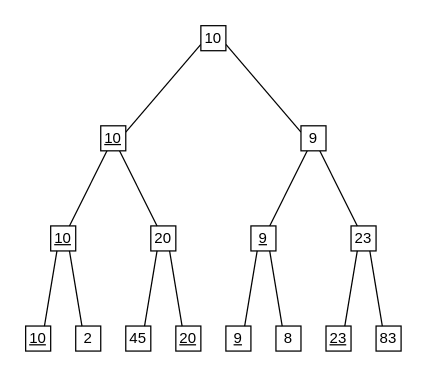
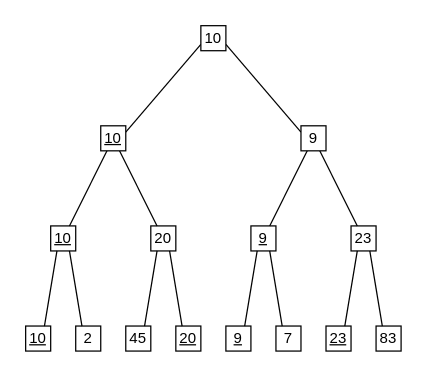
  <mxCell id="0" />
  <mxCell id="1" parent="0" />
  <mxCell id="2" value="" style="group" parent="1" vertex="1" connectable="0"><mxGeometry x="20" y="260" width="20" height="20" as="geometry" /></mxCell>
  <mxCell id="3" value="" style="whiteSpace=wrap;html=1;aspect=fixed;" parent="2" vertex="1"><mxGeometry width="20" height="20" as="geometry" /></mxCell>
  <mxCell id="4" value="&lt;u&gt;10&lt;/u&gt;" style="text;html=1;strokeColor=none;fillColor=none;align=center;verticalAlign=middle;whiteSpace=wrap;rounded=0;" parent="2" vertex="1"><mxGeometry width="20" height="20" as="geometry" /></mxCell>
  <mxCell id="5" value="" style="group" parent="1" vertex="1" connectable="0"><mxGeometry x="60" y="260" width="20" height="20" as="geometry" /></mxCell>
  <mxCell id="6" value="" style="whiteSpace=wrap;html=1;aspect=fixed;" parent="5" vertex="1"><mxGeometry width="20" height="20" as="geometry" /></mxCell>
  <mxCell id="7" value="2" style="text;html=1;strokeColor=none;fillColor=none;align=center;verticalAlign=middle;whiteSpace=wrap;rounded=0;" parent="5" vertex="1"><mxGeometry width="20" height="20" as="geometry" /></mxCell>
  <mxCell id="8" value="" style="group" parent="1" vertex="1" connectable="0"><mxGeometry x="100" y="260" width="20" height="20" as="geometry" /></mxCell>
  <mxCell id="9" value="" style="whiteSpace=wrap;html=1;aspect=fixed;" parent="8" vertex="1"><mxGeometry width="20" height="20" as="geometry" /></mxCell>
  <mxCell id="10" value="45" style="text;html=1;strokeColor=none;fillColor=none;align=center;verticalAlign=middle;whiteSpace=wrap;rounded=0;" parent="8" vertex="1"><mxGeometry width="20" height="20" as="geometry" /></mxCell>
  <mxCell id="11" value="" style="group" parent="1" vertex="1" connectable="0"><mxGeometry x="140" y="260" width="20" height="20" as="geometry" /></mxCell>
  <mxCell id="12" value="" style="whiteSpace=wrap;html=1;aspect=fixed;" parent="11" vertex="1"><mxGeometry width="20" height="20" as="geometry" /></mxCell>
  <mxCell id="13" value="&lt;u&gt;20&lt;/u&gt;" style="text;html=1;strokeColor=none;fillColor=none;align=center;verticalAlign=middle;whiteSpace=wrap;rounded=0;" parent="11" vertex="1"><mxGeometry width="20" height="20" as="geometry" /></mxCell>
  <mxCell id="14" value="" style="group" parent="1" vertex="1" connectable="0"><mxGeometry x="180" y="260" width="20" height="20" as="geometry" /></mxCell>
  <mxCell id="15" value="" style="whiteSpace=wrap;html=1;aspect=fixed;" parent="14" vertex="1"><mxGeometry width="20" height="20" as="geometry" /></mxCell>
  <mxCell id="16" value="&lt;u&gt;9&lt;/u&gt;" style="text;html=1;strokeColor=none;fillColor=none;align=center;verticalAlign=middle;whiteSpace=wrap;rounded=0;" parent="14" vertex="1"><mxGeometry width="20" height="20" as="geometry" /></mxCell>
  <mxCell id="17" value="" style="group" parent="1" vertex="1" connectable="0"><mxGeometry x="220" y="260" width="20" height="20" as="geometry" /></mxCell>
  <mxCell id="18" value="" style="whiteSpace=wrap;html=1;aspect=fixed;" parent="17" vertex="1"><mxGeometry width="20" height="20" as="geometry" /></mxCell>
- <mxCell id="19" value="8" style="text;html=1;strokeColor=none;fillColor=none;align=center;verticalAlign=middle;whiteSpace=wrap;rounded=0;" parent="17" vertex="1"><mxGeometry width="20" height="20" as="geometry" /></mxCell>
+ <mxCell id="19" value="7" style="text;html=1;strokeColor=none;fillColor=none;align=center;verticalAlign=middle;whiteSpace=wrap;rounded=0;" parent="17" vertex="1"><mxGeometry width="20" height="20" as="geometry" /></mxCell>
  <mxCell id="20" value="" style="group" parent="1" vertex="1" connectable="0"><mxGeometry x="260" y="260" width="20" height="20" as="geometry" /></mxCell>
  <mxCell id="21" value="" style="whiteSpace=wrap;html=1;aspect=fixed;" parent="20" vertex="1"><mxGeometry width="20" height="20" as="geometry" /></mxCell>
  <mxCell id="22" value="&lt;u&gt;23&lt;/u&gt;" style="text;html=1;strokeColor=none;fillColor=none;align=center;verticalAlign=middle;whiteSpace=wrap;rounded=0;" parent="20" vertex="1"><mxGeometry width="20" height="20" as="geometry" /></mxCell>
  <mxCell id="23" value="" style="group" parent="1" vertex="1" connectable="0"><mxGeometry x="40" y="180" width="20" height="20" as="geometry" /></mxCell>
  <mxCell id="24" value="" style="whiteSpace=wrap;html=1;aspect=fixed;" parent="23" vertex="1"><mxGeometry width="20" height="20" as="geometry" /></mxCell>
  <mxCell id="25" value="&lt;u&gt;10&lt;/u&gt;" style="text;html=1;strokeColor=none;fillColor=none;align=center;verticalAlign=middle;whiteSpace=wrap;rounded=0;" parent="23" vertex="1"><mxGeometry width="20" height="20" as="geometry" /></mxCell>
  <mxCell id="26" value="" style="group" parent="1" vertex="1" connectable="0"><mxGeometry x="120" y="180" width="20" height="20" as="geometry" /></mxCell>
  <mxCell id="27" value="" style="whiteSpace=wrap;html=1;aspect=fixed;" parent="26" vertex="1"><mxGeometry width="20" height="20" as="geometry" /></mxCell>
  <mxCell id="28" value="&lt;span style=&quot;white-space: pre&quot;&gt;20&lt;/span&gt;" style="text;html=1;strokeColor=none;fillColor=none;align=center;verticalAlign=middle;whiteSpace=wrap;rounded=0;" parent="26" vertex="1"><mxGeometry width="20" height="20" as="geometry" /></mxCell>
  <mxCell id="29" value="" style="group" parent="1" vertex="1" connectable="0"><mxGeometry x="200" y="180" width="20" height="20" as="geometry" /></mxCell>
  <mxCell id="30" value="" style="whiteSpace=wrap;html=1;aspect=fixed;" parent="29" vertex="1"><mxGeometry width="20" height="20" as="geometry" /></mxCell>
  <mxCell id="31" value="&lt;span style=&quot;white-space: pre&quot;&gt;&lt;u&gt;9&lt;/u&gt;&lt;/span&gt;" style="text;html=1;strokeColor=none;fillColor=none;align=center;verticalAlign=middle;whiteSpace=wrap;rounded=0;" parent="29" vertex="1"><mxGeometry width="20" height="20" as="geometry" /></mxCell>
  <mxCell id="32" value="" style="group" parent="1" vertex="1" connectable="0"><mxGeometry x="280" y="180" width="20" height="20" as="geometry" /></mxCell>
  <mxCell id="33" value="" style="whiteSpace=wrap;html=1;aspect=fixed;" parent="32" vertex="1"><mxGeometry width="20" height="20" as="geometry" /></mxCell>
  <mxCell id="34" value="&lt;span style=&quot;white-space: pre&quot;&gt;23&lt;/span&gt;" style="text;html=1;strokeColor=none;fillColor=none;align=center;verticalAlign=middle;whiteSpace=wrap;rounded=0;" parent="32" vertex="1"><mxGeometry width="20" height="20" as="geometry" /></mxCell>
  <mxCell id="35" style="rounded=0;orthogonalLoop=1;jettySize=auto;html=1;exitX=0;exitY=0.75;exitDx=0;exitDy=0;entryX=1;entryY=0.25;entryDx=0;entryDy=0;endArrow=none;endFill=0;" parent="1" edge="1"><mxGeometry relative="1" as="geometry"><mxPoint x="160" y="35" as="sourcePoint" /><mxPoint x="100" y="105" as="targetPoint" /></mxGeometry></mxCell>
  <mxCell id="36" style="edgeStyle=none;rounded=0;orthogonalLoop=1;jettySize=auto;html=1;exitX=1;exitY=0.75;exitDx=0;exitDy=0;entryX=0;entryY=0.25;entryDx=0;entryDy=0;endArrow=none;endFill=0;" parent="1" edge="1"><mxGeometry relative="1" as="geometry"><mxPoint x="180" y="35" as="sourcePoint" /><mxPoint x="240" y="105" as="targetPoint" /></mxGeometry></mxCell>
  <mxCell id="37" style="edgeStyle=none;rounded=0;orthogonalLoop=1;jettySize=auto;html=1;exitX=0.25;exitY=1;exitDx=0;exitDy=0;entryX=0.75;entryY=0;entryDx=0;entryDy=0;endArrow=none;endFill=0;" parent="1" target="25" edge="1"><mxGeometry relative="1" as="geometry"><mxPoint x="85" y="120" as="sourcePoint" /></mxGeometry></mxCell>
  <mxCell id="38" style="edgeStyle=none;rounded=0;orthogonalLoop=1;jettySize=auto;html=1;exitX=0.75;exitY=1;exitDx=0;exitDy=0;entryX=0.25;entryY=0;entryDx=0;entryDy=0;endArrow=none;endFill=0;" parent="1" target="28" edge="1"><mxGeometry relative="1" as="geometry"><mxPoint x="95" y="120" as="sourcePoint" /></mxGeometry></mxCell>
  <mxCell id="39" style="edgeStyle=none;rounded=0;orthogonalLoop=1;jettySize=auto;html=1;exitX=0.25;exitY=1;exitDx=0;exitDy=0;entryX=0.75;entryY=0;entryDx=0;entryDy=0;endArrow=none;endFill=0;" parent="1" target="31" edge="1"><mxGeometry relative="1" as="geometry"><mxPoint x="245" y="120" as="sourcePoint" /></mxGeometry></mxCell>
  <mxCell id="40" style="edgeStyle=none;rounded=0;orthogonalLoop=1;jettySize=auto;html=1;exitX=0.75;exitY=1;exitDx=0;exitDy=0;entryX=0.25;entryY=0;entryDx=0;entryDy=0;endArrow=none;endFill=0;" parent="1" target="34" edge="1"><mxGeometry relative="1" as="geometry"><mxPoint x="255" y="120" as="sourcePoint" /></mxGeometry></mxCell>
  <mxCell id="41" style="edgeStyle=none;rounded=0;orthogonalLoop=1;jettySize=auto;html=1;exitX=0.25;exitY=1;exitDx=0;exitDy=0;entryX=0.75;entryY=0;entryDx=0;entryDy=0;endArrow=none;endFill=0;" parent="1" source="25" target="4" edge="1"><mxGeometry relative="1" as="geometry" /></mxCell>
  <mxCell id="42" style="edgeStyle=none;rounded=0;orthogonalLoop=1;jettySize=auto;html=1;exitX=0.75;exitY=1;exitDx=0;exitDy=0;entryX=0.25;entryY=0;entryDx=0;entryDy=0;endArrow=none;endFill=0;" parent="1" source="25" target="7" edge="1"><mxGeometry relative="1" as="geometry" /></mxCell>
  <mxCell id="43" style="edgeStyle=none;rounded=0;orthogonalLoop=1;jettySize=auto;html=1;exitX=0.25;exitY=1;exitDx=0;exitDy=0;entryX=0.75;entryY=0;entryDx=0;entryDy=0;endArrow=none;endFill=0;" parent="1" source="28" target="10" edge="1"><mxGeometry relative="1" as="geometry" /></mxCell>
  <mxCell id="44" style="edgeStyle=none;rounded=0;orthogonalLoop=1;jettySize=auto;html=1;exitX=0.75;exitY=1;exitDx=0;exitDy=0;entryX=0.25;entryY=0;entryDx=0;entryDy=0;endArrow=none;endFill=0;" parent="1" source="28" target="13" edge="1"><mxGeometry relative="1" as="geometry" /></mxCell>
  <mxCell id="45" style="edgeStyle=none;rounded=0;orthogonalLoop=1;jettySize=auto;html=1;exitX=0.25;exitY=1;exitDx=0;exitDy=0;entryX=0.75;entryY=0;entryDx=0;entryDy=0;endArrow=none;endFill=0;" parent="1" source="31" target="16" edge="1"><mxGeometry relative="1" as="geometry" /></mxCell>
  <mxCell id="46" style="edgeStyle=none;rounded=0;orthogonalLoop=1;jettySize=auto;html=1;exitX=0.75;exitY=1;exitDx=0;exitDy=0;entryX=0.25;entryY=0;entryDx=0;entryDy=0;endArrow=none;endFill=0;" parent="1" source="31" target="19" edge="1"><mxGeometry relative="1" as="geometry" /></mxCell>
  <mxCell id="47" style="edgeStyle=none;rounded=0;orthogonalLoop=1;jettySize=auto;html=1;exitX=0.25;exitY=1;exitDx=0;exitDy=0;entryX=0.75;entryY=0;entryDx=0;entryDy=0;endArrow=none;endFill=0;" parent="1" source="34" target="22" edge="1"><mxGeometry relative="1" as="geometry" /></mxCell>
  <mxCell id="48" value="" style="group" parent="1" vertex="1" connectable="0"><mxGeometry x="300" y="260" width="20" height="20" as="geometry" /></mxCell>
  <mxCell id="49" value="" style="whiteSpace=wrap;html=1;aspect=fixed;" parent="48" vertex="1"><mxGeometry width="20" height="20" as="geometry" /></mxCell>
  <mxCell id="50" value="83" style="text;html=1;strokeColor=none;fillColor=none;align=center;verticalAlign=middle;whiteSpace=wrap;rounded=0;" parent="48" vertex="1"><mxGeometry width="20" height="20" as="geometry" /></mxCell>
  <mxCell id="51" style="rounded=0;orthogonalLoop=1;jettySize=auto;html=1;exitX=0.75;exitY=1;exitDx=0;exitDy=0;entryX=0.25;entryY=0;entryDx=0;entryDy=0;endArrow=none;endFill=0;" parent="1" source="34" target="50" edge="1"><mxGeometry relative="1" as="geometry" /></mxCell>
  <mxCell id="52" value="" style="whiteSpace=wrap;html=1;aspect=fixed;" parent="1" vertex="1"><mxGeometry x="80" y="100" width="20" height="20" as="geometry" /></mxCell>
  <mxCell id="53" value="" style="whiteSpace=wrap;html=1;aspect=fixed;" parent="1" vertex="1"><mxGeometry x="240" y="100" width="20" height="20" as="geometry" /></mxCell>
  <mxCell id="54" value="" style="whiteSpace=wrap;html=1;aspect=fixed;" parent="1" vertex="1"><mxGeometry x="160" y="20" width="20" height="20" as="geometry" /></mxCell>
  <mxCell id="55" value="&lt;span style=&quot;white-space: pre&quot;&gt;9&lt;/span&gt;" style="text;html=1;strokeColor=none;fillColor=none;align=center;verticalAlign=middle;whiteSpace=wrap;rounded=0;" parent="1" vertex="1"><mxGeometry x="240" y="100" width="20" height="20" as="geometry" /></mxCell>
  <mxCell id="56" value="&lt;u&gt;10&lt;/u&gt;" style="text;html=1;strokeColor=none;fillColor=none;align=center;verticalAlign=middle;whiteSpace=wrap;rounded=0;" parent="1" vertex="1"><mxGeometry x="80" y="100" width="20" height="20" as="geometry" /></mxCell>
  <mxCell id="57" value="10" style="text;html=1;strokeColor=none;fillColor=none;align=center;verticalAlign=middle;whiteSpace=wrap;rounded=0;" parent="1" vertex="1"><mxGeometry x="160" y="20" width="20" height="20" as="geometry" /></mxCell>
